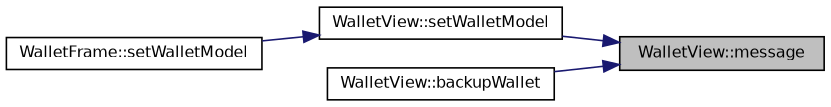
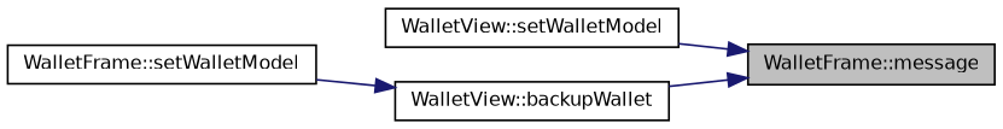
  digraph {
    rankdir=RL
    node [color=black fillcolor=white fontname=Helvetica fontsize=10 shape=record style=filled]
    edge [color=midnightblue dir=back fontname=Helvetica fontsize=10 labelfontname=Helvetica labelfontsize=10 style=solid]
-   n1 [fillcolor=grey75 fontcolor=black height=0.2 label="WalletView::message" width=0.4]
+   n1 [fillcolor=grey75 fontcolor=black height=0.2 label="WalletFrame::message" width=0.4]
    n2 [height=0.2 label="WalletView::setWalletModel" width=0.4]
    n3 [height=0.2 label="WalletView::backupWallet" width=0.4]
    n4 [height=0.2 label="WalletFrame::setWalletModel" width=0.4]
    n1 -> n2
    n1 -> n3
-   n2 -> n4
+   n3 -> n4
  }
